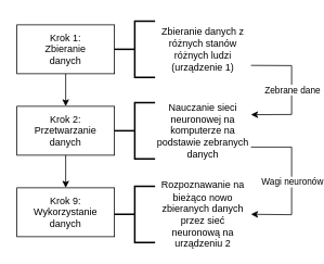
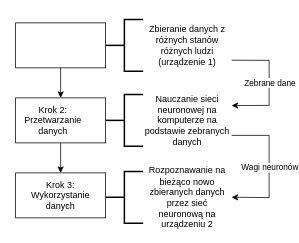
  <mxCell id="0" />
  <mxCell id="1" parent="0" />
  <mxCell id="2" value="" style="rounded=0;whiteSpace=wrap;html=1;" vertex="1" parent="1"><mxGeometry x="20" y="30" width="120" height="60" as="geometry" /></mxCell>
- <mxCell id="3" value="&lt;div&gt;Krok 1:&lt;/div&gt;&lt;div&gt;Zbieranie danych&lt;br&gt;&lt;/div&gt;" style="text;html=1;strokeColor=none;fillColor=none;align=center;verticalAlign=middle;whiteSpace=wrap;rounded=0;" vertex="1" parent="1"><mxGeometry x="41" y="40.5" width="78" height="39" as="geometry" /></mxCell>
  <mxCell id="4" value="" style="rounded=0;whiteSpace=wrap;html=1;" vertex="1" parent="1"><mxGeometry x="20" y="130" width="120" height="60" as="geometry" /></mxCell>
- <mxCell id="5" value="&lt;div&gt;Krok 2:&lt;/div&gt;&lt;div&gt;Przetwarzanie danych&lt;br&gt;&lt;/div&gt;" style="text;html=1;strokeColor=none;fillColor=none;align=center;verticalAlign=middle;whiteSpace=wrap;rounded=0;" vertex="1" parent="1"><mxGeometry x="41" y="140.5" width="78" height="39" as="geometry" /></mxCell>
+ <mxCell id="5" value="&lt;div&gt;Krok 2:&lt;/div&gt;&lt;div&gt;Przetwarzanie danych&lt;br&gt;&lt;/div&gt;" style="text;html=1;strokeColor=none;fillColor=none;align=center;verticalAlign=middle;whiteSpace=wrap;rounded=0;" vertex="1" parent="1"><mxGeometry x="31" y="140.5" width="78" height="39" as="geometry" /></mxCell>
  <mxCell id="6" value="" style="rounded=0;whiteSpace=wrap;html=1;" vertex="1" parent="1"><mxGeometry x="20" y="230" width="120" height="60" as="geometry" /></mxCell>
- <mxCell id="7" value="&lt;div&gt;Krok 9:&lt;/div&gt;&lt;div&gt;Wykorzystanie danych&lt;br&gt;&lt;/div&gt;" style="text;html=1;strokeColor=none;fillColor=none;align=center;verticalAlign=middle;whiteSpace=wrap;rounded=0;" vertex="1" parent="1"><mxGeometry x="41" y="240.5" width="78" height="39" as="geometry" /></mxCell>
+ <mxCell id="7" value="&lt;div&gt;Krok 3:&lt;/div&gt;&lt;div&gt;Wykorzystanie danych&lt;br&gt;&lt;/div&gt;" style="text;html=1;strokeColor=none;fillColor=none;align=center;verticalAlign=middle;whiteSpace=wrap;rounded=0;" vertex="1" parent="1"><mxGeometry x="41" y="240.5" width="78" height="39" as="geometry" /></mxCell>
  <mxCell id="8" value="" style="endArrow=classic;html=1;rounded=0;exitX=0.5;exitY=1;exitDx=0;exitDy=0;entryX=0.5;entryY=0;entryDx=0;entryDy=0;" edge="1" parent="1" source="2" target="4"><mxGeometry width="50" height="50" relative="1" as="geometry"><mxPoint x="130" y="237" as="sourcePoint" /><mxPoint x="180" y="187" as="targetPoint" /></mxGeometry></mxCell>
  <mxCell id="9" value="" style="endArrow=classic;html=1;rounded=0;exitX=0.5;exitY=1;exitDx=0;exitDy=0;entryX=0.5;entryY=0;entryDx=0;entryDy=0;" edge="1" parent="1" source="4" target="6"><mxGeometry width="50" height="50" relative="1" as="geometry"><mxPoint x="229" y="173" as="sourcePoint" /><mxPoint x="229" y="213" as="targetPoint" /></mxGeometry></mxCell>
  <mxCell id="10" value="Zbieranie danych z różnych stanów różnych ludzi (urządzenie 1)" style="text;html=1;strokeColor=none;fillColor=none;align=center;verticalAlign=middle;whiteSpace=wrap;rounded=0;" vertex="1" parent="1"><mxGeometry x="190" y="20.5" width="118" height="79" as="geometry" /></mxCell>
  <mxCell id="11" value="" style="strokeWidth=2;html=1;shape=mxgraph.flowchart.annotation_2;align=left;labelPosition=right;pointerEvents=1;" vertex="1" parent="1"><mxGeometry x="140" y="25.5" width="50" height="69" as="geometry" /></mxCell>
  <mxCell id="12" value="" style="strokeWidth=2;html=1;shape=mxgraph.flowchart.annotation_2;align=left;labelPosition=right;pointerEvents=1;" vertex="1" parent="1"><mxGeometry x="140" y="125.5" width="50" height="69" as="geometry" /></mxCell>
  <mxCell id="13" value="" style="strokeWidth=2;html=1;shape=mxgraph.flowchart.annotation_2;align=left;labelPosition=right;pointerEvents=1;" vertex="1" parent="1"><mxGeometry x="140" y="228" width="50" height="69" as="geometry" /></mxCell>
  <mxCell id="14" value="Nauczanie sieci neuronowej na komputerze na podstawie zebranych danych " style="text;html=1;strokeColor=none;fillColor=none;align=center;verticalAlign=middle;whiteSpace=wrap;rounded=0;" vertex="1" parent="1"><mxGeometry x="190" y="120.5" width="118" height="79" as="geometry" /></mxCell>
  <mxCell id="15" value="Rozpoznawanie na bieżąco nowo zbieranych danych przez sieć neuronową na urządzeniu 2" style="text;html=1;strokeColor=none;fillColor=none;align=center;verticalAlign=middle;whiteSpace=wrap;rounded=0;" vertex="1" parent="1"><mxGeometry x="190" y="223" width="118" height="79" as="geometry" /></mxCell>
  <mxCell id="16" value="" style="endArrow=classic;html=1;rounded=0;entryX=1;entryY=0.5;entryDx=0;entryDy=0;" edge="1" parent="1" target="15"><mxGeometry relative="1" as="geometry"><mxPoint x="308" y="180" as="sourcePoint" /><mxPoint x="422" y="159.71" as="targetPoint" /><Array as="points"><mxPoint x="358" y="180" /><mxPoint x="358" y="263" /></Array></mxGeometry></mxCell>
  <mxCell id="17" value="Wagi neuronów" style="edgeLabel;resizable=0;html=1;align=center;verticalAlign=middle;" connectable="0" vertex="1" parent="16"><mxGeometry relative="1" as="geometry" /></mxCell>
  <mxCell id="18" value="" style="endArrow=classic;html=1;rounded=0;entryX=1;entryY=0.25;entryDx=0;entryDy=0;exitX=1;exitY=0.75;exitDx=0;exitDy=0;" edge="1" parent="1" source="10" target="14"><mxGeometry relative="1" as="geometry"><mxPoint x="316" y="65" as="sourcePoint" /><mxPoint x="316" y="147.5" as="targetPoint" /><Array as="points"><mxPoint x="358" y="80" /><mxPoint x="358" y="140" /></Array></mxGeometry></mxCell>
  <mxCell id="19" value="Zebrane dane" style="edgeLabel;resizable=0;html=1;align=center;verticalAlign=middle;" connectable="0" vertex="1" parent="18"><mxGeometry relative="1" as="geometry" /></mxCell>
